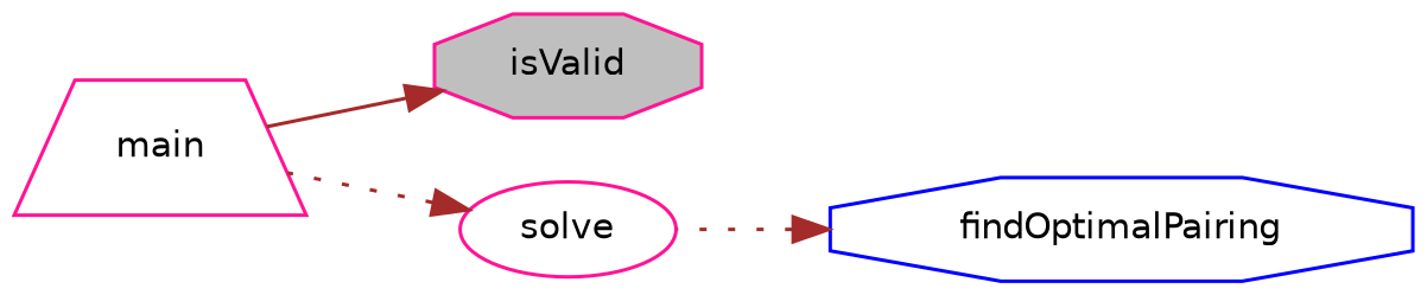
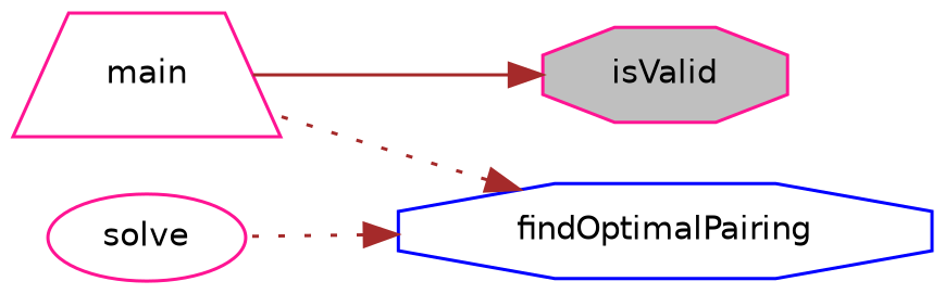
  digraph {
    rankdir=RL
    node [color=deeppink fillcolor=white fontname=Helvetica fontsize=10 shape=octagon style=filled]
    edge [color=brown dir=back fontname=Helvetica fontsize=10 labelfontname=Helvetica labelfontsize=10 style=dotted]
    n1 [fillcolor=grey75 fontcolor=black height=0.2 label=isValid width=0.4]
    n2 [height=0.2 label=main shape=trapezium width=0.4]
    n3 [color=blue height=0.2 label=findOptimalPairing width=0.4]
    n4 [height=0.2 label=solve shape=ellipse width=0.4]
    n1 -> n2 [style=solid]
    n3 -> n4
-   n4 -> n2
+   n3 -> n2
  }
